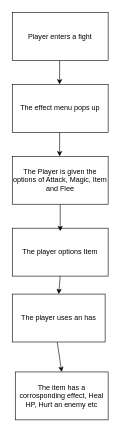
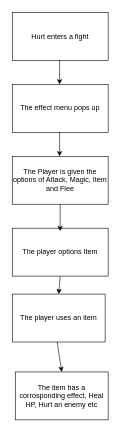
  <mxCell id="0" />
  <mxCell id="1" parent="0" />
- <mxCell id="2" value="Player enters a fight" style="rounded=0;whiteSpace=wrap;html=1;" parent="1" vertex="1"><mxGeometry x="20" width="160" height="80" as="geometry" y="20" /></mxCell>
+ <mxCell id="2" value="Hurt enters a fight" style="rounded=0;whiteSpace=wrap;html=1;" parent="1" vertex="1"><mxGeometry x="20" width="160" height="80" as="geometry" y="20" /></mxCell>
  <mxCell id="3" value="The effect menu pops up" style="rounded=0;whiteSpace=wrap;html=1;" parent="1" vertex="1"><mxGeometry x="20" y="140" width="160" height="80" as="geometry" /></mxCell>
  <mxCell id="4" value="The Player is given the options of Attack, Magic, Item and Flee" style="rounded=0;whiteSpace=wrap;html=1;" parent="1" vertex="1"><mxGeometry x="20" y="260" width="160" height="80" as="geometry" /></mxCell>
  <mxCell id="5" value="The player options Item" style="rounded=0;whiteSpace=wrap;html=1;" parent="1" vertex="1"><mxGeometry x="20" y="380" width="160" height="80" as="geometry" /></mxCell>
  <mxCell id="6" value="" style="endArrow=classic;html=1;rounded=0;" parent="1" edge="1"><mxGeometry width="50" height="50" relative="1" as="geometry"><mxPoint x="100" y="340" as="sourcePoint" /><mxPoint x="100" y="385" as="targetPoint" /></mxGeometry></mxCell>
- <mxCell id="7" value="The player uses an has" style="rounded=0;whiteSpace=wrap;html=1;" parent="1" vertex="1"><mxGeometry x="20" y="490" width="155" height="80" as="geometry" /></mxCell>
+ <mxCell id="7" value="The player uses an item" style="rounded=0;whiteSpace=wrap;html=1;" parent="1" vertex="1"><mxGeometry x="20" y="490" width="155" height="80" as="geometry" /></mxCell>
  <mxCell id="8" value="The item has a corrosponding effect, Heal HP, Hurt an enemy etc" style="rounded=0;whiteSpace=wrap;html=1;" parent="1" vertex="1"><mxGeometry x="25" y="620" width="155" height="80" as="geometry" /></mxCell>
  <mxCell id="9" value="" style="endArrow=classic;html=1;rounded=0;entryX=0.5;entryY=0;entryDx=0;entryDy=0;" parent="1" target="7" edge="1"><mxGeometry width="50" height="50" relative="1" as="geometry"><mxPoint x="100" y="460" as="sourcePoint" /><mxPoint x="70" y="490" as="targetPoint" /></mxGeometry></mxCell>
  <mxCell id="10" value="" style="endArrow=classic;html=1;rounded=0;" parent="1" edge="1"><mxGeometry width="50" height="50" relative="1" as="geometry"><mxPoint x="99" y="100" as="sourcePoint" /><mxPoint x="99" y="140" as="targetPoint" /></mxGeometry></mxCell>
  <mxCell id="11" value="" style="endArrow=classic;html=1;rounded=0;" parent="1" edge="1"><mxGeometry width="50" height="50" relative="1" as="geometry"><mxPoint x="99" y="220" as="sourcePoint" /><mxPoint x="99" y="260" as="targetPoint" /></mxGeometry></mxCell>
  <mxCell id="12" value="" style="endArrow=classic;html=1;rounded=0;entryX=0.5;entryY=0;entryDx=0;entryDy=0;" edge="1" parent="1" target="8"><mxGeometry width="50" height="50" relative="1" as="geometry"><mxPoint x="95" y="570" as="sourcePoint" /><mxPoint x="145" y="520" as="targetPoint" /></mxGeometry></mxCell>
